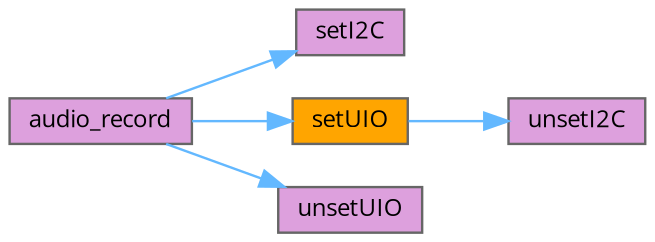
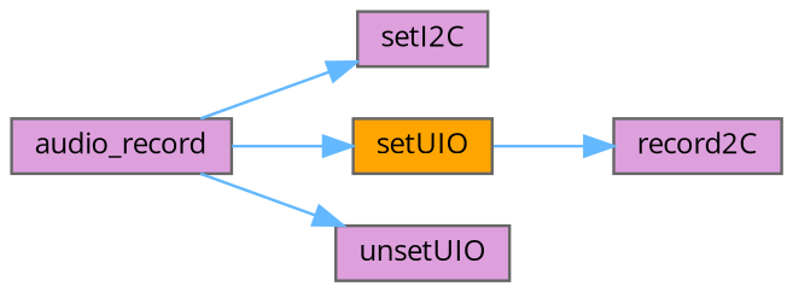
  digraph {
    fontname="Open Sans"
    rankdir=LR
    node [color=grey40 fillcolor=plum fontname="Open Sans" fontsize=10 shape=box style=filled]
    edge [color=steelblue1 fontname="Open Sans" fontsize=10 labelfontname=Helvetica labelfontsize=10 style=solid]
    n1 [color=gray40 fontcolor=black height=0.2 label=audio_record width=0.4]
    n2 [height=0.2 label=setI2C width=0.4]
    n3 [fillcolor=orange height=0.2 label=setUIO width=0.4]
    n4 [height=0.2 label=unsetUIO width=0.4]
-   n5 [height=0.2 label=unsetI2C width=0.4]
+   n5 [height=0.2 label=record2C width=0.4]
    n1 -> n2
    n1 -> n3
    n1 -> n4
    n3 -> n5
  }
